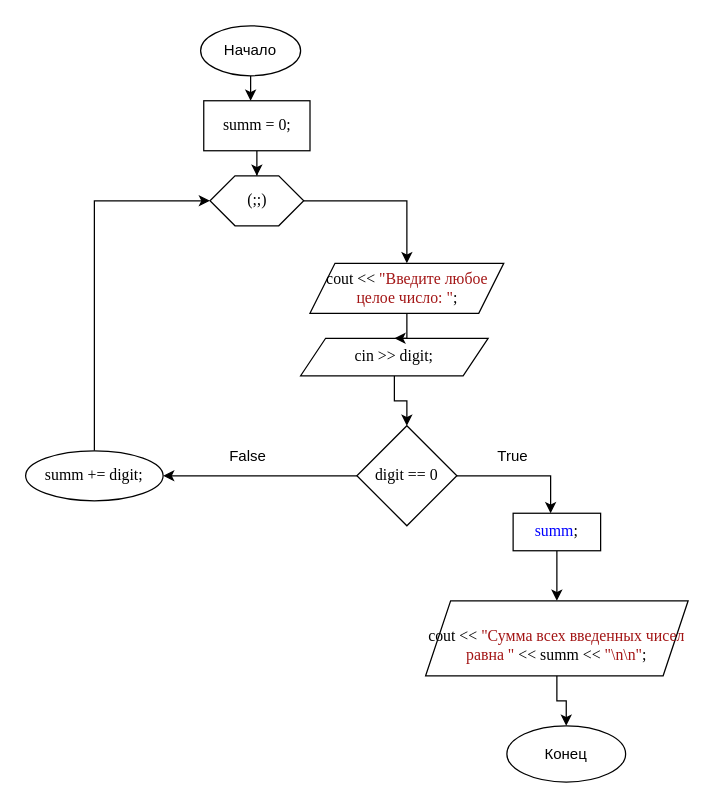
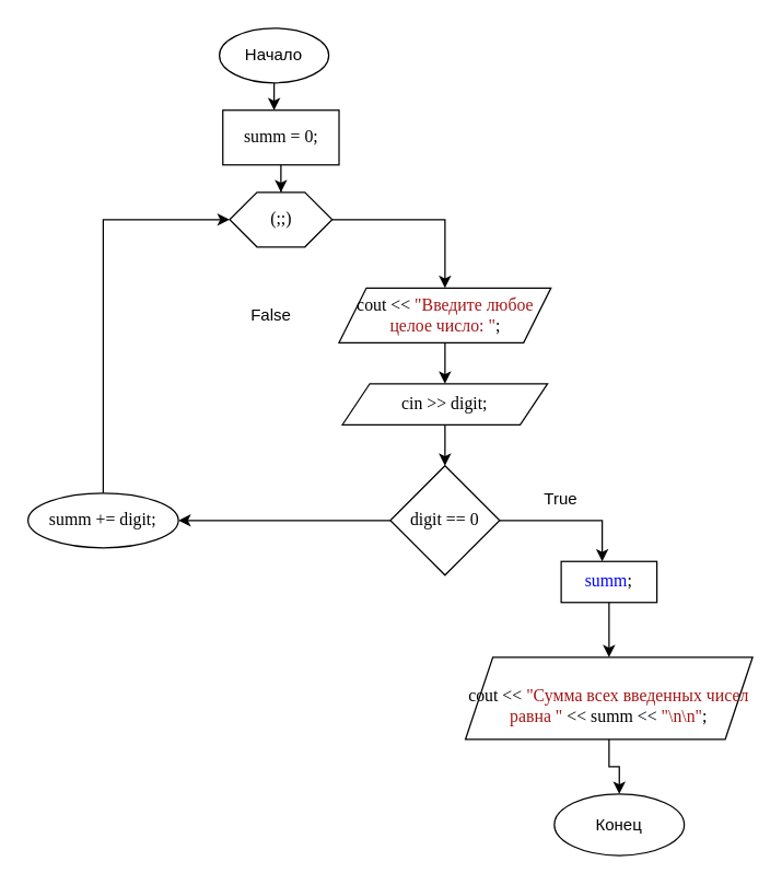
  <mxCell id="0" />
  <mxCell id="1" parent="0" />
  <mxCell id="2" value="" style="edgeStyle=orthogonalEdgeStyle;rounded=0;orthogonalLoop=1;jettySize=auto;html=1;" edge="1" parent="1" source="3"><mxGeometry relative="1" as="geometry"><mxPoint x="200" y="80" as="targetPoint" /></mxGeometry></mxCell>
  <mxCell id="3" value="Начало" style="ellipse;whiteSpace=wrap;html=1;" vertex="1" parent="1"><mxGeometry x="160" y="20" width="80" height="40" as="geometry" /></mxCell>
  <mxCell id="4" value="" style="edgeStyle=orthogonalEdgeStyle;rounded=0;orthogonalLoop=1;jettySize=auto;html=1;" edge="1" parent="1" source="5" target="19"><mxGeometry relative="1" as="geometry" /></mxCell>
  <mxCell id="5" value="&lt;span lang=&quot;EN-US&quot; style=&quot;font-size: 9.5pt ; line-height: 107% ; font-family: &amp;#34;consolas&amp;#34; ; color: black&quot;&gt;summ = 0;&lt;/span&gt;" style="rounded=0;whiteSpace=wrap;html=1;" vertex="1" parent="1"><mxGeometry x="162.5" y="80" width="85" height="40" as="geometry" /></mxCell>
  <mxCell id="6" value="" style="edgeStyle=orthogonalEdgeStyle;rounded=0;orthogonalLoop=1;jettySize=auto;html=1;" edge="1" parent="1" source="7" target="12"><mxGeometry relative="1" as="geometry" /></mxCell>
- <mxCell id="7" value="&lt;span lang=&quot;EN-US&quot; style=&quot;font-size: 9.5pt ; line-height: 107% ; font-family: &amp;#34;consolas&amp;#34;&quot;&gt;cin &amp;gt;&amp;gt; digit;&lt;/span&gt;" style="shape=parallelogram;perimeter=parallelogramPerimeter;whiteSpace=wrap;html=1;fixedSize=1;" vertex="1" parent="1"><mxGeometry x="240" y="270" width="150" height="30" as="geometry" /></mxCell>
+ <mxCell id="7" value="&lt;span lang=&quot;EN-US&quot; style=&quot;font-size: 9.5pt ; line-height: 107% ; font-family: &amp;#34;consolas&amp;#34;&quot;&gt;cin &amp;gt;&amp;gt; digit;&lt;/span&gt;" style="shape=parallelogram;perimeter=parallelogramPerimeter;whiteSpace=wrap;html=1;fixedSize=1;" vertex="1" parent="1"><mxGeometry x="250" y="280" width="150" height="30" as="geometry" /></mxCell>
  <mxCell id="8" value="" style="edgeStyle=orthogonalEdgeStyle;rounded=0;orthogonalLoop=1;jettySize=auto;html=1;entryX=0.5;entryY=0;entryDx=0;entryDy=0;" edge="1" parent="1" source="9" target="7"><mxGeometry relative="1" as="geometry" /></mxCell>
  <mxCell id="9" value="&lt;span style=&quot;font-size: 9.5pt ; line-height: 107% ; font-family: &amp;#34;consolas&amp;#34; ; color: black&quot;&gt;cout &amp;lt;&amp;lt; &lt;/span&gt;&lt;span style=&quot;font-size: 9.5pt ; line-height: 107% ; font-family: &amp;#34;consolas&amp;#34; ; color: #a31515&quot;&gt;&quot;Введите любое целое число: &quot;&lt;/span&gt;&lt;span style=&quot;font-size: 9.5pt ; line-height: 107% ; font-family: &amp;#34;consolas&amp;#34; ; color: black&quot;&gt;;&lt;/span&gt;" style="shape=parallelogram;perimeter=parallelogramPerimeter;whiteSpace=wrap;html=1;fixedSize=1;" vertex="1" parent="1"><mxGeometry x="247.5" y="210" width="155" height="40" as="geometry" /></mxCell>
  <mxCell id="10" value="" style="edgeStyle=orthogonalEdgeStyle;rounded=0;orthogonalLoop=1;jettySize=auto;html=1;" edge="1" parent="1" source="12" target="14"><mxGeometry relative="1" as="geometry"><Array as="points"><mxPoint x="440" y="380" /></Array></mxGeometry></mxCell>
  <mxCell id="11" value="" style="edgeStyle=orthogonalEdgeStyle;rounded=0;orthogonalLoop=1;jettySize=auto;html=1;" edge="1" parent="1" source="12" target="17"><mxGeometry relative="1" as="geometry" /></mxCell>
  <mxCell id="12" value="&lt;span lang=&quot;EN-US&quot; style=&quot;font-size: 9.5pt ; line-height: 107% ; font-family: &amp;#34;consolas&amp;#34;&quot;&gt;digit == 0&lt;/span&gt;" style="rhombus;whiteSpace=wrap;html=1;" vertex="1" parent="1"><mxGeometry x="285" y="340" width="80" height="80" as="geometry" /></mxCell>
  <mxCell id="13" value="" style="edgeStyle=orthogonalEdgeStyle;rounded=0;orthogonalLoop=1;jettySize=auto;html=1;" edge="1" parent="1" source="14" target="21"><mxGeometry relative="1" as="geometry" /></mxCell>
  <mxCell id="14" value="&lt;span lang=&quot;EN-US&quot; style=&quot;font-size: 9.5pt ; line-height: 107% ; font-family: &amp;#34;consolas&amp;#34; ; color: blue&quot;&gt;summ&lt;/span&gt;&lt;span lang=&quot;EN-US&quot; style=&quot;font-size: 9.5pt ; line-height: 107% ; font-family: &amp;#34;consolas&amp;#34;&quot;&gt;;&lt;/span&gt;" style="rounded=0;whiteSpace=wrap;html=1;" vertex="1" parent="1"><mxGeometry x="410" y="410" width="70" height="30" as="geometry" /></mxCell>
  <mxCell id="15" value="Конец" style="ellipse;whiteSpace=wrap;html=1;" vertex="1" parent="1"><mxGeometry x="405" y="580" width="95" height="45" as="geometry" /></mxCell>
  <mxCell id="16" style="edgeStyle=orthogonalEdgeStyle;rounded=0;orthogonalLoop=1;jettySize=auto;html=1;entryX=0;entryY=0.5;entryDx=0;entryDy=0;" edge="1" parent="1" source="17" target="19"><mxGeometry relative="1" as="geometry"><mxPoint x="75" y="160" as="targetPoint" /><Array as="points"><mxPoint x="75" y="160" /></Array></mxGeometry></mxCell>
  <mxCell id="17" value="&lt;span style=&quot;font-size: 9.5pt ; line-height: 107% ; font-family: &amp;#34;consolas&amp;#34;&quot;&gt;summ += digit;&lt;/span&gt;" style="ellipse;whiteSpace=wrap;html=1;" vertex="1" parent="1"><mxGeometry x="20" y="360" width="110" height="40" as="geometry" /></mxCell>
  <mxCell id="18" style="edgeStyle=orthogonalEdgeStyle;rounded=0;orthogonalLoop=1;jettySize=auto;html=1;entryX=0.5;entryY=0;entryDx=0;entryDy=0;" edge="1" parent="1" source="19" target="9"><mxGeometry relative="1" as="geometry"><mxPoint x="350" y="160" as="targetPoint" /></mxGeometry></mxCell>
  <mxCell id="19" value="&lt;span style=&quot;font-family: &amp;#34;consolas&amp;#34; ; font-size: 12.667px&quot;&gt;(;;)&lt;/span&gt;" style="shape=hexagon;perimeter=hexagonPerimeter2;whiteSpace=wrap;html=1;fixedSize=1;" vertex="1" parent="1"><mxGeometry x="167.5" y="140" width="75" height="40" as="geometry" /></mxCell>
  <mxCell id="20" value="" style="edgeStyle=orthogonalEdgeStyle;rounded=0;orthogonalLoop=1;jettySize=auto;html=1;" edge="1" parent="1" source="21" target="15"><mxGeometry relative="1" as="geometry" /></mxCell>
  <mxCell id="21" value="&lt;p class=&quot;MsoNormal&quot; style=&quot;margin-bottom: 0cm ; line-height: normal&quot;&gt;&lt;span style=&quot;font-size: 9.5pt ; font-family: &amp;#34;consolas&amp;#34;&quot;&gt;cout &amp;lt;&amp;lt; &lt;/span&gt;&lt;span style=&quot;font-size: 9.5pt ; font-family: &amp;#34;consolas&amp;#34; ; color: #a31515&quot;&gt;&quot;Сумма всех введенных чисел равна &quot;&lt;/span&gt;&lt;span style=&quot;font-size: 9.5pt ; font-family: &amp;#34;consolas&amp;#34;&quot;&gt; &amp;lt;&amp;lt; summ &amp;lt;&amp;lt; &lt;/span&gt;&lt;span style=&quot;font-size: 9.5pt ; font-family: &amp;#34;consolas&amp;#34; ; color: #a31515&quot;&gt;&quot;\n\n&quot;&lt;/span&gt;&lt;span style=&quot;font-size: 9.5pt ; font-family: &amp;#34;consolas&amp;#34;&quot;&gt;;&lt;/span&gt;&lt;/p&gt;" style="shape=parallelogram;perimeter=parallelogramPerimeter;whiteSpace=wrap;html=1;fixedSize=1;" vertex="1" parent="1"><mxGeometry x="340" y="480" width="210" height="60" as="geometry" /></mxCell>
  <mxCell id="22" value="True" style="text;html=1;strokeColor=none;fillColor=none;align=center;verticalAlign=middle;whiteSpace=wrap;rounded=0;" vertex="1" parent="1"><mxGeometry x="380" y="350" width="60" height="30" as="geometry" /></mxCell>
- <mxCell id="23" value="False" style="text;html=1;strokeColor=none;fillColor=none;align=center;verticalAlign=middle;whiteSpace=wrap;rounded=0;" vertex="1" parent="1"><mxGeometry x="167.5" y="350" width="60" height="30" as="geometry" /></mxCell>
+ <mxCell id="23" value="False" style="text;html=1;strokeColor=none;fillColor=none;align=center;verticalAlign=middle;whiteSpace=wrap;rounded=0;" vertex="1" parent="1"><mxGeometry x="167.5" y="215" width="60" height="30" as="geometry" /></mxCell>
